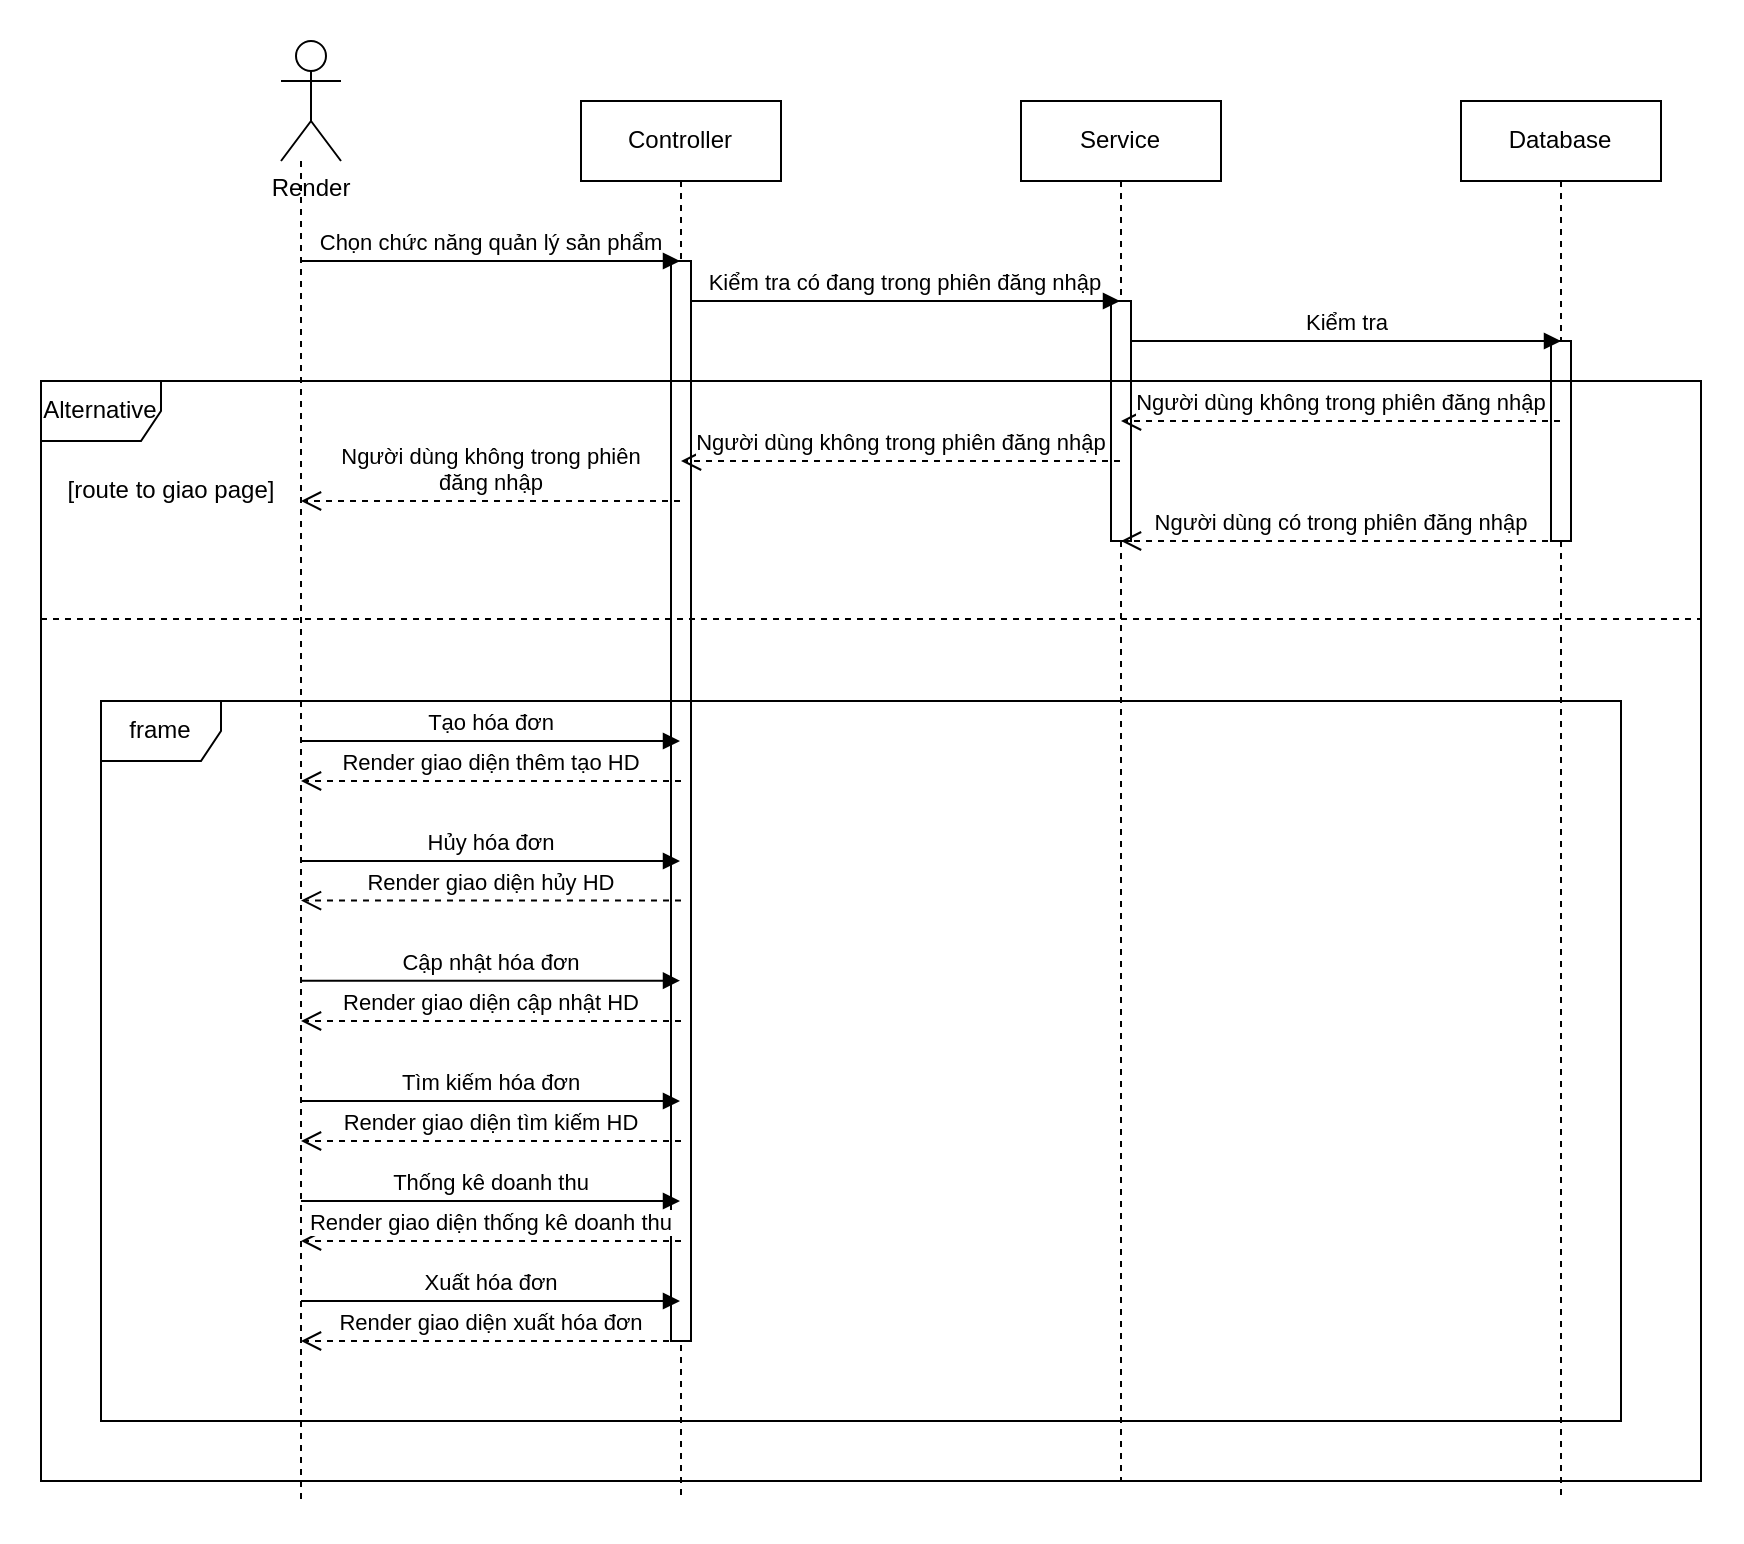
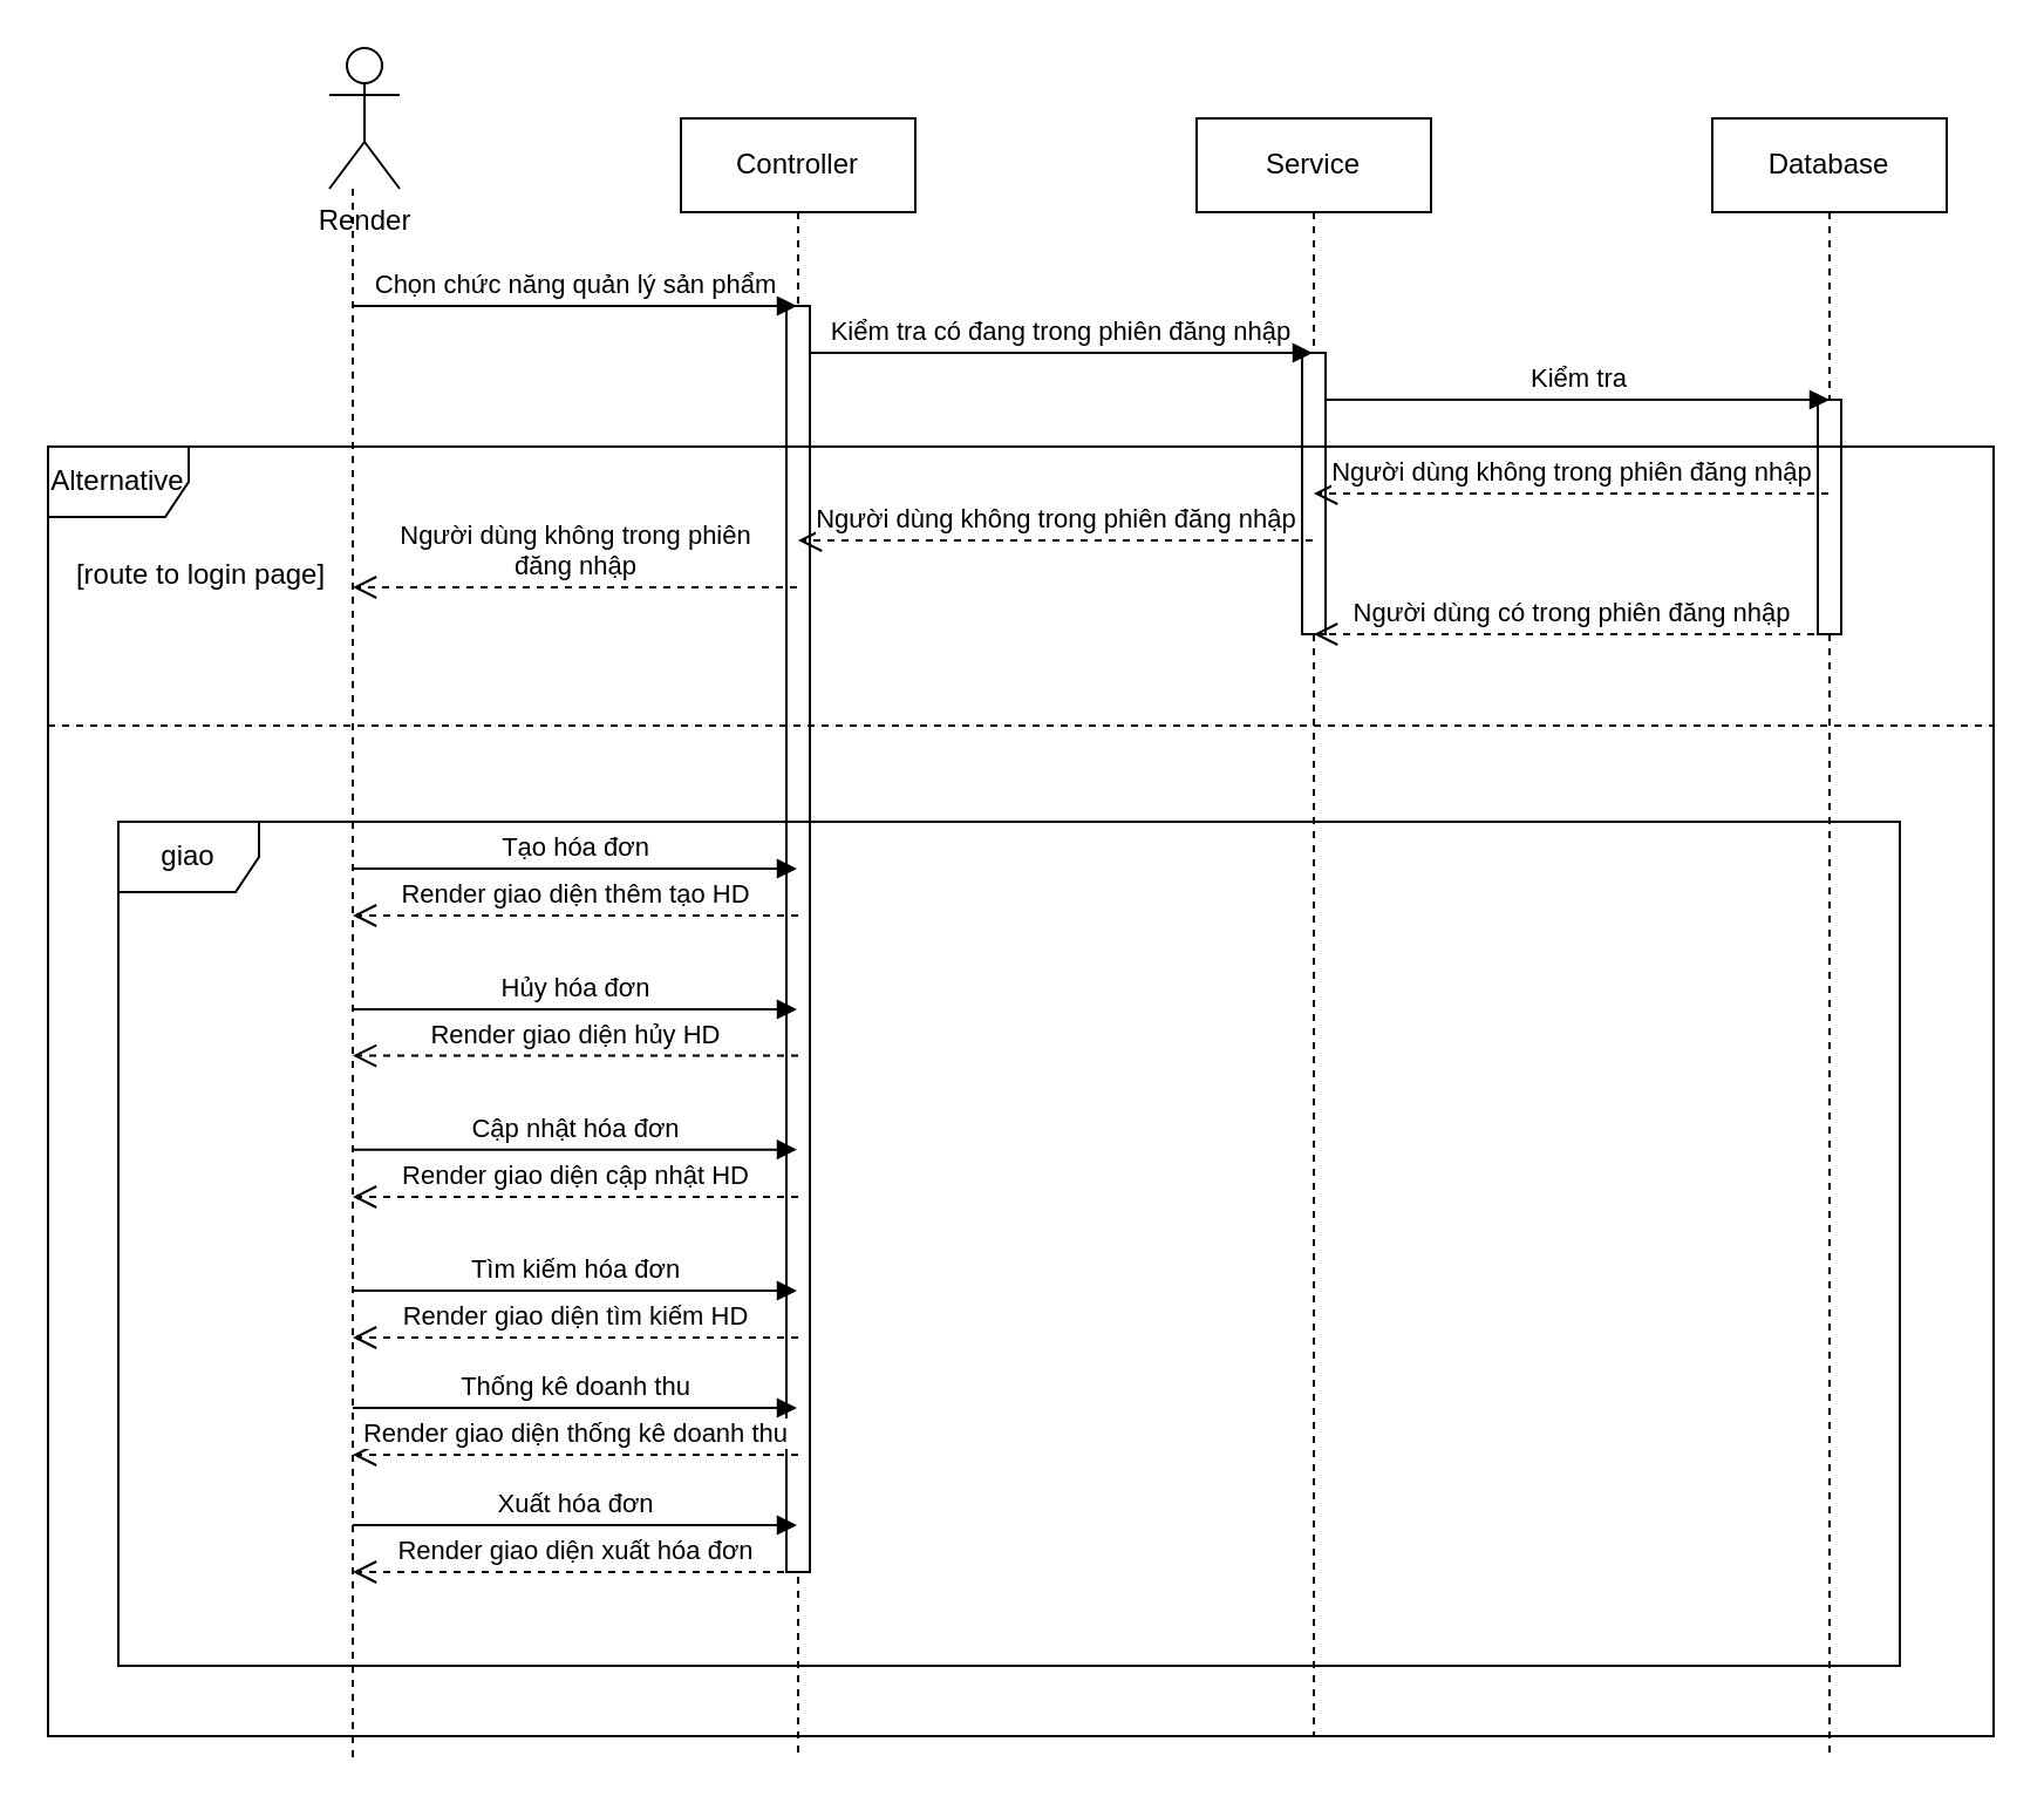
  <mxCell id="0" />
  <mxCell id="1" parent="0" />
  <mxCell id="2" value="Controller" style="shape=umlLifeline;perimeter=lifelinePerimeter;whiteSpace=wrap;html=1;container=1;dropTarget=0;collapsible=0;recursiveResize=0;outlineConnect=0;portConstraint=eastwest;newEdgeStyle={&quot;curved&quot;:0,&quot;rounded&quot;:0};" parent="1" vertex="1"><mxGeometry x="290" y="50" width="100" height="700" as="geometry" /></mxCell>
  <mxCell id="3" value="" style="html=1;points=[[0,0,0,0,5],[0,1,0,0,-5],[1,0,0,0,5],[1,1,0,0,-5]];perimeter=orthogonalPerimeter;outlineConnect=0;targetShapes=umlLifeline;portConstraint=eastwest;newEdgeStyle={&quot;curved&quot;:0,&quot;rounded&quot;:0};" parent="2" vertex="1"><mxGeometry x="45" y="80" width="10" height="540" as="geometry" /></mxCell>
  <mxCell id="4" style="edgeStyle=orthogonalEdgeStyle;rounded=0;orthogonalLoop=1;jettySize=auto;html=1;dashed=1;endArrow=none;startFill=0;" parent="1" source="5" edge="1"><mxGeometry relative="1" as="geometry"><mxPoint x="150" y="750" as="targetPoint" /><Array as="points"><mxPoint x="150" y="740" /><mxPoint x="150" y="740" /></Array></mxGeometry></mxCell>
  <mxCell id="5" value="Render" style="shape=umlActor;verticalLabelPosition=bottom;verticalAlign=top;html=1;" parent="1" vertex="1"><mxGeometry x="140" y="20" width="30" height="60" as="geometry" /></mxCell>
  <mxCell id="6" value="Service" style="shape=umlLifeline;perimeter=lifelinePerimeter;whiteSpace=wrap;html=1;container=1;dropTarget=0;collapsible=0;recursiveResize=0;outlineConnect=0;portConstraint=eastwest;newEdgeStyle={&quot;curved&quot;:0,&quot;rounded&quot;:0};" parent="1" vertex="1"><mxGeometry x="510" y="50" width="100" height="690" as="geometry" /></mxCell>
  <mxCell id="7" value="" style="html=1;points=[[0,0,0,0,5],[0,1,0,0,-5],[1,0,0,0,5],[1,1,0,0,-5]];perimeter=orthogonalPerimeter;outlineConnect=0;targetShapes=umlLifeline;portConstraint=eastwest;newEdgeStyle={&quot;curved&quot;:0,&quot;rounded&quot;:0};" parent="6" vertex="1"><mxGeometry x="45" y="100" width="10" height="120" as="geometry" /></mxCell>
  <mxCell id="8" value="Database" style="shape=umlLifeline;perimeter=lifelinePerimeter;whiteSpace=wrap;html=1;container=1;dropTarget=0;collapsible=0;recursiveResize=0;outlineConnect=0;portConstraint=eastwest;newEdgeStyle={&quot;curved&quot;:0,&quot;rounded&quot;:0};" parent="1" vertex="1"><mxGeometry x="730" y="50" width="100" height="700" as="geometry" /></mxCell>
  <mxCell id="9" value="" style="html=1;points=[[0,0,0,0,5],[0,1,0,0,-5],[1,0,0,0,5],[1,1,0,0,-5]];perimeter=orthogonalPerimeter;outlineConnect=0;targetShapes=umlLifeline;portConstraint=eastwest;newEdgeStyle={&quot;curved&quot;:0,&quot;rounded&quot;:0};" parent="8" vertex="1"><mxGeometry x="45" y="120" width="10" height="100" as="geometry" /></mxCell>
  <mxCell id="10" value="Chọn chức năng quản lý sản phẩm" style="html=1;verticalAlign=bottom;endArrow=block;curved=0;rounded=0;" parent="1" edge="1"><mxGeometry width="80" relative="1" as="geometry"><mxPoint x="150" y="130" as="sourcePoint" /><mxPoint x="339.5" y="130" as="targetPoint" /><Array as="points" /></mxGeometry></mxCell>
  <mxCell id="11" value="Kiểm tra có đang trong phiên đăng nhập" style="html=1;verticalAlign=bottom;endArrow=block;curved=0;rounded=0;" parent="1" source="3" target="6" edge="1"><mxGeometry width="80" relative="1" as="geometry"><mxPoint x="360" y="150" as="sourcePoint" /><mxPoint x="529.5" y="150" as="targetPoint" /><Array as="points"><mxPoint x="410" y="150" /></Array></mxGeometry></mxCell>
  <mxCell id="12" value="Kiểm tra" style="html=1;verticalAlign=bottom;endArrow=block;curved=0;rounded=0;" parent="1" source="7" edge="1"><mxGeometry width="80" relative="1" as="geometry"><mxPoint x="570" y="170" as="sourcePoint" /><mxPoint x="780" y="170" as="targetPoint" /><Array as="points"><mxPoint x="630" y="170" /></Array></mxGeometry></mxCell>
  <mxCell id="13" value="Người dùng không trong phiên đăng nhập" style="html=1;verticalAlign=bottom;endArrow=open;dashed=1;endSize=8;curved=0;rounded=0;" parent="1" edge="1"><mxGeometry relative="1" as="geometry"><mxPoint x="779.5" y="210" as="sourcePoint" /><mxPoint x="560" y="210" as="targetPoint" /></mxGeometry></mxCell>
  <mxCell id="14" value="Người dùng không trong phiên đăng nhập" style="html=1;verticalAlign=bottom;endArrow=open;dashed=1;endSize=8;curved=0;rounded=0;" parent="1" edge="1"><mxGeometry relative="1" as="geometry"><mxPoint x="559.5" y="230" as="sourcePoint" /><mxPoint x="340" y="230" as="targetPoint" /></mxGeometry></mxCell>
  <mxCell id="15" value="Người dùng không trong phiên&lt;div&gt;đăng nhập&lt;/div&gt;" style="html=1;verticalAlign=bottom;endArrow=open;dashed=1;endSize=8;curved=0;rounded=0;" parent="1" edge="1"><mxGeometry relative="1" as="geometry"><mxPoint x="339.5" y="250" as="sourcePoint" /><mxPoint x="150" y="250" as="targetPoint" /></mxGeometry></mxCell>
  <mxCell id="16" value="Alternative" style="shape=umlFrame;whiteSpace=wrap;html=1;pointerEvents=0;" parent="1" vertex="1"><mxGeometry x="20" y="190" width="830" height="550" as="geometry" /></mxCell>
- <mxCell id="17" value="[route to giao page]" style="text;html=1;align=center;verticalAlign=middle;resizable=0;points=[];autosize=1;strokeColor=none;fillColor=none;" parent="1" vertex="1"><mxGeometry x="20" y="230" width="130" height="30" as="geometry" /></mxCell>
+ <mxCell id="17" value="[route to login page]" style="text;html=1;align=center;verticalAlign=middle;resizable=0;points=[];autosize=1;strokeColor=none;fillColor=none;" parent="1" vertex="1"><mxGeometry x="20" y="230" width="130" height="30" as="geometry" /></mxCell>
  <mxCell id="18" value="" style="line;strokeWidth=1;fillColor=none;align=left;verticalAlign=middle;spacingTop=-1;spacingLeft=3;spacingRight=3;rotatable=0;labelPosition=right;points=[];portConstraint=eastwest;strokeColor=inherit;dashed=1;" parent="1" vertex="1"><mxGeometry x="20" y="305" width="830" height="8" as="geometry" /></mxCell>
  <mxCell id="19" value="Người dùng có trong phiên đăng nhập" style="html=1;verticalAlign=bottom;endArrow=open;dashed=1;endSize=8;curved=0;rounded=0;" parent="1" source="8" edge="1"><mxGeometry relative="1" as="geometry"><mxPoint x="640" y="270" as="sourcePoint" /><mxPoint x="560" y="270" as="targetPoint" /></mxGeometry></mxCell>
- <mxCell id="20" value="frame" style="shape=umlFrame;whiteSpace=wrap;html=1;pointerEvents=0;" parent="1" vertex="1"><mxGeometry x="50" y="350" width="760" height="360" as="geometry" /></mxCell>
+ <mxCell id="20" value="giao" style="shape=umlFrame;whiteSpace=wrap;html=1;pointerEvents=0;" parent="1" vertex="1"><mxGeometry x="50" y="350" width="760" height="360" as="geometry" /></mxCell>
  <mxCell id="21" value="Tạo hóa đơn" style="html=1;verticalAlign=bottom;endArrow=block;curved=0;rounded=0;" parent="1" edge="1"><mxGeometry width="80" relative="1" as="geometry"><mxPoint x="150" y="370" as="sourcePoint" /><mxPoint x="339.5" y="370" as="targetPoint" /><Array as="points"><mxPoint x="230" y="370" /></Array></mxGeometry></mxCell>
  <mxCell id="22" value="Hủy hóa đơn" style="html=1;verticalAlign=bottom;endArrow=block;curved=0;rounded=0;" parent="1" edge="1"><mxGeometry x="0.0" width="80" relative="1" as="geometry"><mxPoint x="150" y="430" as="sourcePoint" /><mxPoint x="339.5" y="430" as="targetPoint" /><Array as="points"><mxPoint x="230" y="430" /></Array><mxPoint as="offset" /></mxGeometry></mxCell>
  <mxCell id="23" value="Cập nhật hóa đơn" style="html=1;verticalAlign=bottom;endArrow=block;curved=0;rounded=0;" parent="1" edge="1"><mxGeometry width="80" relative="1" as="geometry"><mxPoint x="150" y="489.83" as="sourcePoint" /><mxPoint x="339.5" y="489.83" as="targetPoint" /><Array as="points"><mxPoint x="230" y="489.83" /></Array></mxGeometry></mxCell>
  <mxCell id="24" value="Tìm kiếm hóa đơn" style="html=1;verticalAlign=bottom;endArrow=block;curved=0;rounded=0;" parent="1" edge="1"><mxGeometry width="80" relative="1" as="geometry"><mxPoint x="150" y="550" as="sourcePoint" /><mxPoint x="339.5" y="550" as="targetPoint" /><Array as="points"><mxPoint x="230" y="550" /></Array></mxGeometry></mxCell>
  <mxCell id="25" value="Render giao diện thêm tạo HD" style="html=1;verticalAlign=bottom;endArrow=open;dashed=1;endSize=8;curved=0;rounded=0;" parent="1" edge="1"><mxGeometry relative="1" as="geometry"><mxPoint x="340" y="390" as="sourcePoint" /><mxPoint x="150" y="390" as="targetPoint" /></mxGeometry></mxCell>
  <mxCell id="26" value="Render giao diện hủy HD" style="html=1;verticalAlign=bottom;endArrow=open;dashed=1;endSize=8;curved=0;rounded=0;" parent="1" edge="1"><mxGeometry relative="1" as="geometry"><mxPoint x="340" y="449.76" as="sourcePoint" /><mxPoint x="150" y="449.76" as="targetPoint" /></mxGeometry></mxCell>
  <mxCell id="27" value="Render giao diện cập nhật HD" style="html=1;verticalAlign=bottom;endArrow=open;dashed=1;endSize=8;curved=0;rounded=0;" parent="1" edge="1"><mxGeometry relative="1" as="geometry"><mxPoint x="340" y="510" as="sourcePoint" /><mxPoint x="150" y="510" as="targetPoint" /></mxGeometry></mxCell>
  <mxCell id="28" value="Render giao diện tìm kiếm HD" style="html=1;verticalAlign=bottom;endArrow=open;dashed=1;endSize=8;curved=0;rounded=0;" parent="1" edge="1"><mxGeometry relative="1" as="geometry"><mxPoint x="340" y="570" as="sourcePoint" /><mxPoint x="150" y="570" as="targetPoint" /></mxGeometry></mxCell>
  <mxCell id="29" value="Thống kê doanh thu" style="html=1;verticalAlign=bottom;endArrow=block;curved=0;rounded=0;" parent="1" edge="1"><mxGeometry x="0.0" width="80" relative="1" as="geometry"><mxPoint x="150" y="600" as="sourcePoint" /><mxPoint x="339.5" y="600" as="targetPoint" /><Array as="points"><mxPoint x="230" y="600" /></Array><mxPoint as="offset" /></mxGeometry></mxCell>
  <mxCell id="30" value="Render giao diện thống kê doanh thu" style="html=1;verticalAlign=bottom;endArrow=open;dashed=1;endSize=8;curved=0;rounded=0;" parent="1" edge="1"><mxGeometry relative="1" as="geometry"><mxPoint x="340" y="620" as="sourcePoint" /><mxPoint x="150" y="620" as="targetPoint" /></mxGeometry></mxCell>
  <mxCell id="31" value="Render giao diện xuất hóa đơn" style="html=1;verticalAlign=bottom;endArrow=open;dashed=1;endSize=8;curved=0;rounded=0;" parent="1" edge="1"><mxGeometry relative="1" as="geometry"><mxPoint x="340" y="670" as="sourcePoint" /><mxPoint x="150" y="670" as="targetPoint" /></mxGeometry></mxCell>
  <mxCell id="32" value="Xuất hóa đơn" style="html=1;verticalAlign=bottom;endArrow=block;curved=0;rounded=0;" parent="1" edge="1"><mxGeometry width="80" relative="1" as="geometry"><mxPoint x="150" y="650" as="sourcePoint" /><mxPoint x="339.5" y="650" as="targetPoint" /><Array as="points"><mxPoint x="230" y="650" /></Array></mxGeometry></mxCell>
